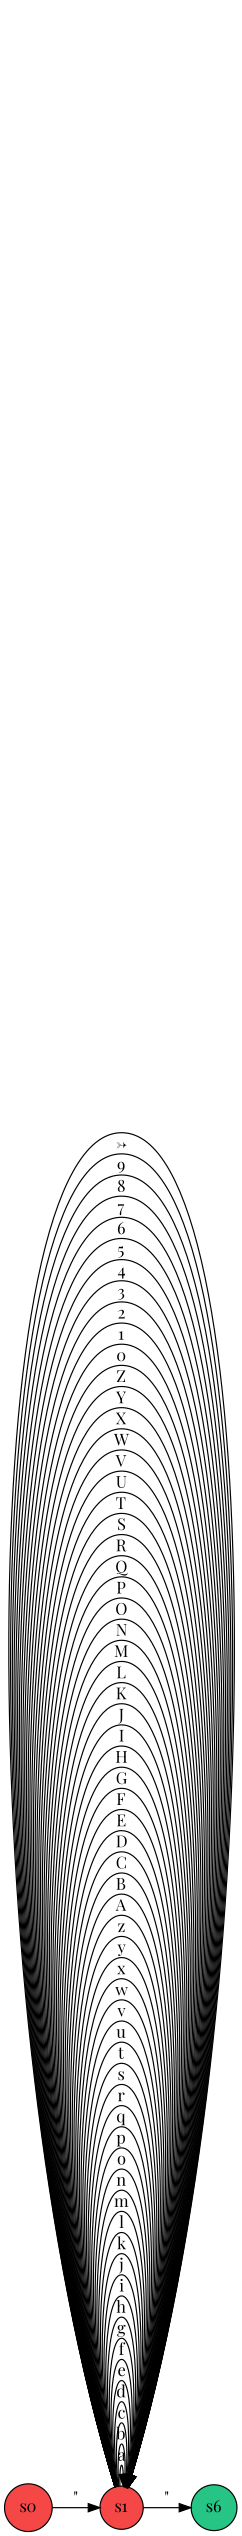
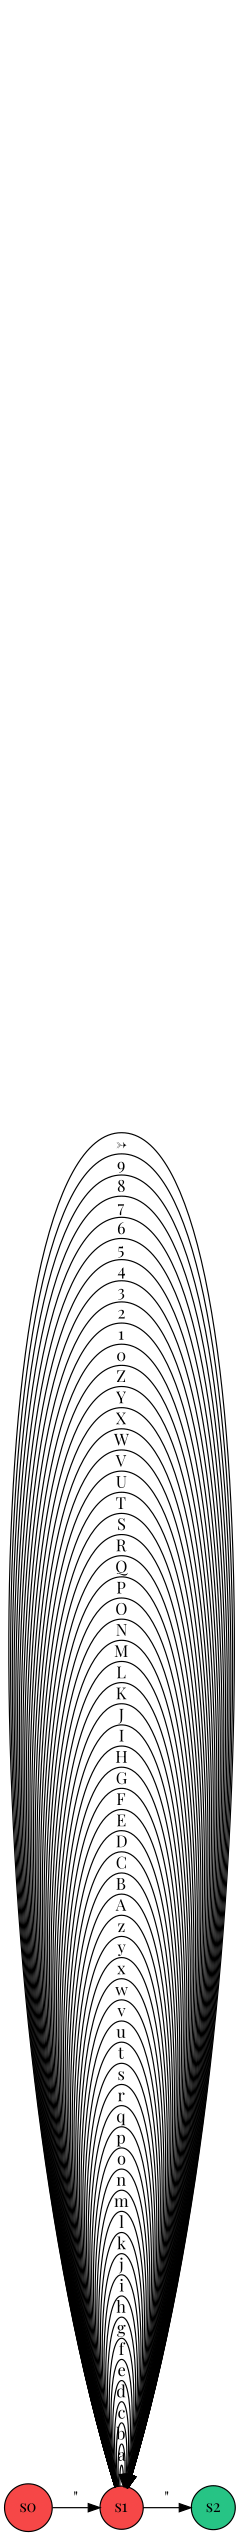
  digraph {
    rankdir=LR
    fontname="Playfair Display"
    node [fillcolor="#f64747" shape=circle style=filled fontname="Playfair Display"]
    edge [fontname="Playfair Display"]
-   s2 [fillcolor="#26C485" label=s6]
+   s2 [fillcolor="#26C485"]
    s0
    s1
    s0 -> s1 [label="\""]
    s1 -> s2 [label="\""]
    s1 -> s1 [label=a]
    s1 -> s1 [label=b]
    s1 -> s1 [label=c]
    s1 -> s1 [label=d]
    s1 -> s1 [label=e]
    s1 -> s1 [label=f]
    s1 -> s1 [label=g]
    s1 -> s1 [label=h]
    s1 -> s1 [label=i]
    s1 -> s1 [label=j]
    s1 -> s1 [label=k]
    s1 -> s1 [label=l]
    s1 -> s1 [label=m]
    s1 -> s1 [label=n]
    s1 -> s1 [label=o]
    s1 -> s1 [label=p]
    s1 -> s1 [label=q]
    s1 -> s1 [label=r]
    s1 -> s1 [label=s]
    s1 -> s1 [label=t]
    s1 -> s1 [label=u]
    s1 -> s1 [label=v]
    s1 -> s1 [label=w]
    s1 -> s1 [label=x]
    s1 -> s1 [label=y]
    s1 -> s1 [label=z]
    s1 -> s1 [label=A]
    s1 -> s1 [label=B]
    s1 -> s1 [label=C]
    s1 -> s1 [label=D]
    s1 -> s1 [label=E]
    s1 -> s1 [label=F]
    s1 -> s1 [label=G]
    s1 -> s1 [label=H]
    s1 -> s1 [label=I]
    s1 -> s1 [label=J]
    s1 -> s1 [label=K]
    s1 -> s1 [label=L]
    s1 -> s1 [label=M]
    s1 -> s1 [label=N]
    s1 -> s1 [label=O]
    s1 -> s1 [label=P]
    s1 -> s1 [label=Q]
    s1 -> s1 [label=R]
    s1 -> s1 [label=S]
    s1 -> s1 [label=T]
    s1 -> s1 [label=U]
    s1 -> s1 [label=V]
    s1 -> s1 [label=W]
    s1 -> s1 [label=X]
    s1 -> s1 [label=Y]
    s1 -> s1 [label=Z]
    s1 -> s1 [label=0]
    s1 -> s1 [label=1]
    s1 -> s1 [label=2]
    s1 -> s1 [label=3]
    s1 -> s1 [label=4]
    s1 -> s1 [label=5]
    s1 -> s1 [label=6]
    s1 -> s1 [label=7]
    s1 -> s1 [label=8]
    s1 -> s1 [label=9]
    s1 -> s1 [label="→"]
    s1 -> s1 [label=" "]
  }
